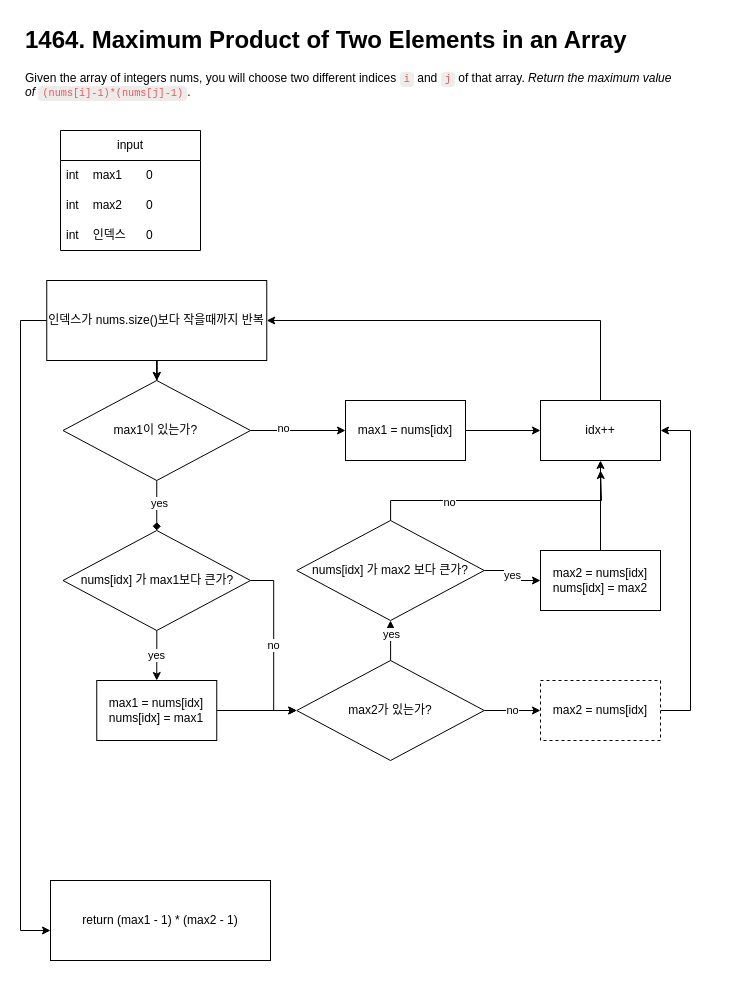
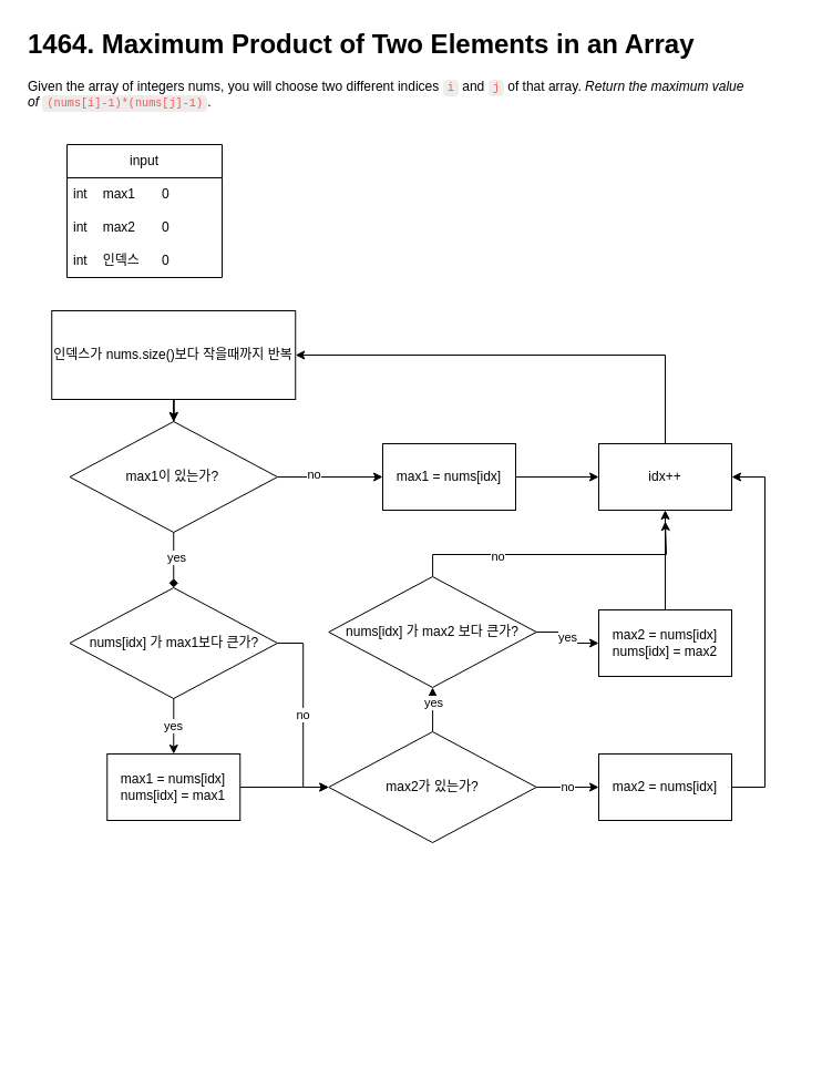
  <mxCell id="0" />
  <mxCell id="1" parent="0" />
  <mxCell id="2" value="&lt;h1&gt;1464. Maximum Product of Two Elements in an Array&lt;br&gt;&lt;/h1&gt;&lt;div&gt;Given the array of integers&amp;nbsp;nums, you will choose two different indices&amp;nbsp;&lt;span class=&quot;notion-enable-hover&quot; spellcheck=&quot;false&quot; data-token-index=&quot;3&quot; style=&quot;font-family:&amp;quot;SFMono-Regular&amp;quot;, Menlo, Consolas, &amp;quot;PT Mono&amp;quot;, &amp;quot;Liberation Mono&amp;quot;, Courier, monospace;line-height:normal;background:rgba(135,131,120,.15);color:#EB5757;border-radius:4px;font-size:85%;padding:0.2em 0.4em&quot;&gt;i&lt;/span&gt;&amp;nbsp;and&amp;nbsp;&lt;span class=&quot;notion-enable-hover&quot; spellcheck=&quot;false&quot; data-token-index=&quot;5&quot; style=&quot;font-family:&amp;quot;SFMono-Regular&amp;quot;, Menlo, Consolas, &amp;quot;PT Mono&amp;quot;, &amp;quot;Liberation Mono&amp;quot;, Courier, monospace;line-height:normal;background:rgba(135,131,120,.15);color:#EB5757;border-radius:4px;font-size:85%;padding:0.2em 0.4em&quot;&gt;j&lt;/span&gt;&amp;nbsp;of that array.&amp;nbsp;&lt;span class=&quot;notion-enable-hover&quot; data-token-index=&quot;7&quot; style=&quot;font-style:italic&quot;&gt;Return the maximum value of&lt;/span&gt;&amp;nbsp;&lt;span class=&quot;notion-enable-hover&quot; spellcheck=&quot;false&quot; data-token-index=&quot;9&quot; style=&quot;font-family:&amp;quot;SFMono-Regular&amp;quot;, Menlo, Consolas, &amp;quot;PT Mono&amp;quot;, &amp;quot;Liberation Mono&amp;quot;, Courier, monospace;line-height:normal;background:rgba(135,131,120,.15);color:#EB5757;border-radius:4px;font-size:85%;padding:0.2em 0.4em&quot;&gt;(nums[i]-1)*(nums[j]-1)&lt;/span&gt;.&lt;br&gt;&lt;/div&gt;&lt;div&gt;&lt;br&gt;&lt;/div&gt;" style="text;html=1;strokeColor=none;fillColor=none;spacing=5;spacingTop=-20;whiteSpace=wrap;overflow=hidden;rounded=0;" vertex="1" parent="1"><mxGeometry x="20" y="20" width="700" height="90" as="geometry" /></mxCell>
  <mxCell id="3" style="edgeStyle=orthogonalEdgeStyle;rounded=0;orthogonalLoop=1;jettySize=auto;html=1;entryX=0.5;entryY=0;entryDx=0;entryDy=0;" edge="1" parent="1" source="6" target="15"><mxGeometry relative="1" as="geometry" /></mxCell>
  <mxCell id="4" value="" style="edgeStyle=orthogonalEdgeStyle;rounded=0;orthogonalLoop=1;jettySize=auto;html=1;" edge="1" parent="1" source="6" target="15"><mxGeometry relative="1" as="geometry" /></mxCell>
- <mxCell id="5" value="" style="edgeStyle=orthogonalEdgeStyle;rounded=0;orthogonalLoop=1;jettySize=auto;html=1;exitX=0;exitY=0.5;exitDx=0;exitDy=0;" edge="1" parent="1" source="6" target="31"><mxGeometry relative="1" as="geometry"><Array as="points"><mxPoint x="20" y="320" /><mxPoint x="20" y="930" /></Array></mxGeometry></mxCell>
  <mxCell id="6" value="인덱스가 nums.size()보다 작을때까지 반복" style="rounded=0;whiteSpace=wrap;html=1;" vertex="1" parent="1"><mxGeometry x="46.25" y="280" width="220" height="80" as="geometry" /></mxCell>
  <mxCell id="7" value="input" style="swimlane;fontStyle=0;childLayout=stackLayout;horizontal=1;startSize=30;horizontalStack=0;resizeParent=1;resizeParentMax=0;resizeLast=0;collapsible=1;marginBottom=0;whiteSpace=wrap;html=1;" vertex="1" parent="1"><mxGeometry x="60" y="130" width="140" height="120" as="geometry" /></mxCell>
  <mxCell id="8" value="int&lt;span style=&quot;white-space: pre;&quot;&gt;&#09;&lt;/span&gt;max1&lt;span style=&quot;white-space: pre;&quot;&gt;&#09;&lt;/span&gt;0" style="text;strokeColor=none;fillColor=none;align=left;verticalAlign=middle;spacingLeft=4;spacingRight=4;overflow=hidden;points=[[0,0.5],[1,0.5]];portConstraint=eastwest;rotatable=0;whiteSpace=wrap;html=1;" vertex="1" parent="7"><mxGeometry y="30" width="140" height="30" as="geometry" /></mxCell>
  <mxCell id="9" value="int&lt;span style=&quot;white-space: pre;&quot;&gt;&#09;&lt;/span&gt;max2&lt;span style=&quot;white-space: pre;&quot;&gt;&#09;&lt;/span&gt;0" style="text;strokeColor=none;fillColor=none;align=left;verticalAlign=middle;spacingLeft=4;spacingRight=4;overflow=hidden;points=[[0,0.5],[1,0.5]];portConstraint=eastwest;rotatable=0;whiteSpace=wrap;html=1;" vertex="1" parent="7"><mxGeometry y="60" width="140" height="30" as="geometry" /></mxCell>
  <mxCell id="10" value="int&lt;span style=&quot;white-space: pre;&quot;&gt;&#09;&lt;/span&gt;인덱스&lt;span style=&quot;white-space: pre;&quot;&gt;&#09;&lt;/span&gt;0" style="text;strokeColor=none;fillColor=none;align=left;verticalAlign=middle;spacingLeft=4;spacingRight=4;overflow=hidden;points=[[0,0.5],[1,0.5]];portConstraint=eastwest;rotatable=0;whiteSpace=wrap;html=1;" vertex="1" parent="7"><mxGeometry y="90" width="140" height="30" as="geometry" /></mxCell>
  <mxCell id="11" value="" style="edgeStyle=orthogonalEdgeStyle;rounded=0;orthogonalLoop=1;jettySize=auto;html=1;endArrow=diamond;" edge="1" parent="1" source="15" target="20"><mxGeometry relative="1" as="geometry" /></mxCell>
  <mxCell id="12" value="yes" style="edgeLabel;html=1;align=center;verticalAlign=middle;resizable=0;points=[];" vertex="1" connectable="0" parent="11"><mxGeometry x="-0.12" y="2" relative="1" as="geometry"><mxPoint as="offset" /></mxGeometry></mxCell>
  <mxCell id="13" style="edgeStyle=orthogonalEdgeStyle;rounded=0;orthogonalLoop=1;jettySize=auto;html=1;" edge="1" parent="1" source="15" target="22"><mxGeometry relative="1" as="geometry" /></mxCell>
  <mxCell id="14" value="no" style="edgeLabel;html=1;align=center;verticalAlign=middle;resizable=0;points=[];" vertex="1" connectable="0" parent="13"><mxGeometry x="-0.325" y="3" relative="1" as="geometry"><mxPoint as="offset" /></mxGeometry></mxCell>
  <mxCell id="15" value="max1이 있는가?&amp;nbsp;" style="rhombus;whiteSpace=wrap;html=1;" vertex="1" parent="1"><mxGeometry x="62.5" y="380" width="187.5" height="100" as="geometry" /></mxCell>
  <mxCell id="16" style="edgeStyle=orthogonalEdgeStyle;rounded=0;orthogonalLoop=1;jettySize=auto;html=1;entryX=1;entryY=0.5;entryDx=0;entryDy=0;exitX=0.5;exitY=0;exitDx=0;exitDy=0;" edge="1" parent="1" source="17" target="6"><mxGeometry relative="1" as="geometry"><Array as="points"><mxPoint x="600" y="320" /></Array></mxGeometry></mxCell>
  <mxCell id="17" value="idx++" style="whiteSpace=wrap;html=1;" vertex="1" parent="1"><mxGeometry x="540" y="400" width="120" height="60" as="geometry" /></mxCell>
  <mxCell id="18" value="no" style="edgeStyle=orthogonalEdgeStyle;rounded=0;orthogonalLoop=1;jettySize=auto;html=1;entryX=0;entryY=0.5;entryDx=0;entryDy=0;" edge="1" parent="1" source="20" target="35"><mxGeometry relative="1" as="geometry" /></mxCell>
  <mxCell id="19" value="yes" style="edgeStyle=orthogonalEdgeStyle;rounded=0;orthogonalLoop=1;jettySize=auto;html=1;entryX=0.5;entryY=0;entryDx=0;entryDy=0;" edge="1" parent="1" source="20" target="24"><mxGeometry relative="1" as="geometry" /></mxCell>
  <mxCell id="20" value="nums[idx] 가 max1보다 큰가?" style="rhombus;whiteSpace=wrap;html=1;" vertex="1" parent="1"><mxGeometry x="62.5" y="530" width="187.5" height="100" as="geometry" /></mxCell>
  <mxCell id="21" style="edgeStyle=orthogonalEdgeStyle;rounded=0;orthogonalLoop=1;jettySize=auto;html=1;entryX=0;entryY=0.5;entryDx=0;entryDy=0;" edge="1" parent="1" source="22" target="17"><mxGeometry relative="1" as="geometry" /></mxCell>
  <mxCell id="22" value="max1 = nums[idx]" style="whiteSpace=wrap;html=1;" vertex="1" parent="1"><mxGeometry x="345" y="400" width="120" height="60" as="geometry" /></mxCell>
  <mxCell id="23" style="edgeStyle=orthogonalEdgeStyle;rounded=0;orthogonalLoop=1;jettySize=auto;html=1;entryX=0;entryY=0.5;entryDx=0;entryDy=0;" edge="1" parent="1" source="24" target="35"><mxGeometry relative="1" as="geometry" /></mxCell>
  <mxCell id="24" value="max1 = nums[idx]&lt;br&gt;nums[idx] = max1" style="whiteSpace=wrap;html=1;" vertex="1" parent="1"><mxGeometry x="96.25" y="680" width="120" height="60" as="geometry" /></mxCell>
  <mxCell id="25" value="yes" style="edgeStyle=orthogonalEdgeStyle;rounded=0;orthogonalLoop=1;jettySize=auto;html=1;entryX=0;entryY=0.5;entryDx=0;entryDy=0;" edge="1" parent="1" source="28" target="30"><mxGeometry relative="1" as="geometry" /></mxCell>
  <mxCell id="26" style="edgeStyle=orthogonalEdgeStyle;rounded=0;orthogonalLoop=1;jettySize=auto;html=1;" edge="1" parent="1" source="28"><mxGeometry relative="1" as="geometry"><mxPoint x="600" y="470" as="targetPoint" /><Array as="points"><mxPoint x="390" y="500" /><mxPoint x="601" y="500" /></Array></mxGeometry></mxCell>
  <mxCell id="27" value="no" style="edgeLabel;html=1;align=center;verticalAlign=middle;resizable=0;points=[];" vertex="1" connectable="0" parent="26"><mxGeometry x="-0.403" y="-1" relative="1" as="geometry"><mxPoint as="offset" /></mxGeometry></mxCell>
  <mxCell id="28" value="nums[idx] 가 max2 보다 큰가?" style="rhombus;whiteSpace=wrap;html=1;" vertex="1" parent="1"><mxGeometry x="296.25" y="520" width="187.5" height="100" as="geometry" /></mxCell>
  <mxCell id="29" style="edgeStyle=orthogonalEdgeStyle;rounded=0;orthogonalLoop=1;jettySize=auto;html=1;" edge="1" parent="1" source="30"><mxGeometry relative="1" as="geometry"><mxPoint x="600" y="460" as="targetPoint" /></mxGeometry></mxCell>
  <mxCell id="30" value="max2 = nums[idx]&lt;br&gt;nums[idx] = max2" style="whiteSpace=wrap;html=1;" vertex="1" parent="1"><mxGeometry x="540" y="550" width="120" height="60" as="geometry" /></mxCell>
- <mxCell id="31" value="return (max1 - 1) * (max2 - 1)" style="rounded=0;whiteSpace=wrap;html=1;" vertex="1" parent="1"><mxGeometry x="50" y="880" width="220" height="80" as="geometry" /></mxCell>
  <mxCell id="32" style="edgeStyle=orthogonalEdgeStyle;rounded=0;orthogonalLoop=1;jettySize=auto;html=1;entryX=0.5;entryY=1;entryDx=0;entryDy=0;" edge="1" parent="1" source="35" target="28"><mxGeometry relative="1" as="geometry" /></mxCell>
  <mxCell id="33" value="yes" style="edgeLabel;html=1;align=center;verticalAlign=middle;resizable=0;points=[];" vertex="1" connectable="0" parent="32"><mxGeometry x="0.33" y="-1" relative="1" as="geometry"><mxPoint x="-1" as="offset" /></mxGeometry></mxCell>
  <mxCell id="34" value="no" style="edgeStyle=orthogonalEdgeStyle;rounded=0;orthogonalLoop=1;jettySize=auto;html=1;entryX=0;entryY=0.5;entryDx=0;entryDy=0;" edge="1" parent="1" source="35" target="37"><mxGeometry relative="1" as="geometry" /></mxCell>
  <mxCell id="35" value="max2가 있는가?" style="rhombus;whiteSpace=wrap;html=1;" vertex="1" parent="1"><mxGeometry x="296.25" y="660" width="187.5" height="100" as="geometry" /></mxCell>
  <mxCell id="36" style="edgeStyle=orthogonalEdgeStyle;rounded=0;orthogonalLoop=1;jettySize=auto;html=1;entryX=1;entryY=0.5;entryDx=0;entryDy=0;" edge="1" parent="1" source="37" target="17"><mxGeometry relative="1" as="geometry"><Array as="points"><mxPoint x="690" y="710" /><mxPoint x="690" y="430" /></Array></mxGeometry></mxCell>
- <mxCell id="37" value="max2 = nums[idx]" style="whiteSpace=wrap;html=1;dashed=1;" vertex="1" parent="1"><mxGeometry x="540" y="680" width="120" height="60" as="geometry" /></mxCell>
+ <mxCell id="37" value="max2 = nums[idx]" style="whiteSpace=wrap;html=1;" vertex="1" parent="1"><mxGeometry x="540" y="680" width="120" height="60" as="geometry" /></mxCell>
